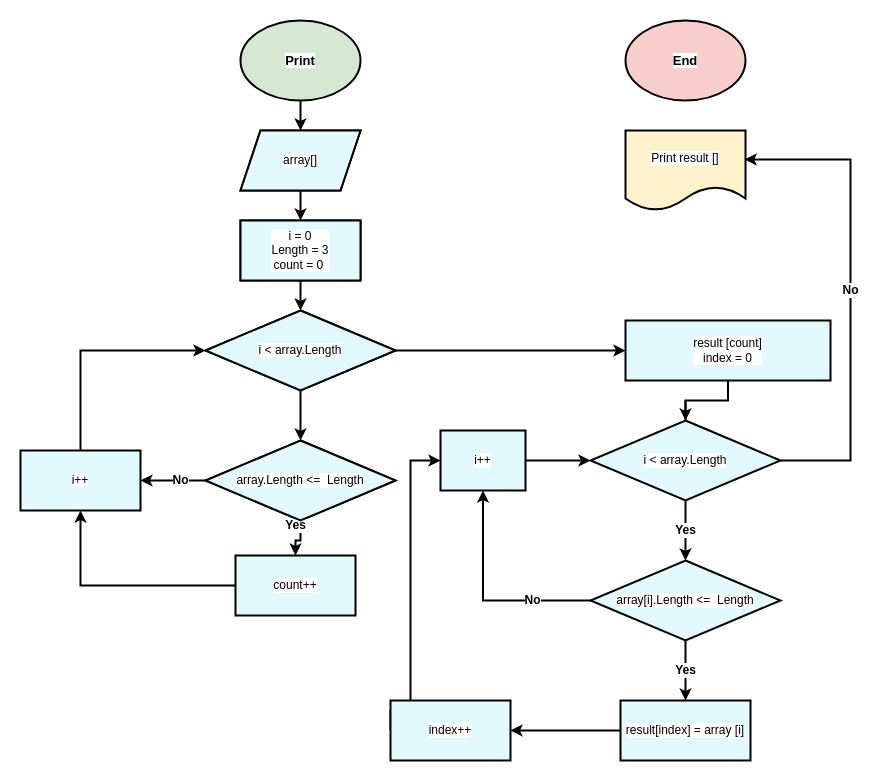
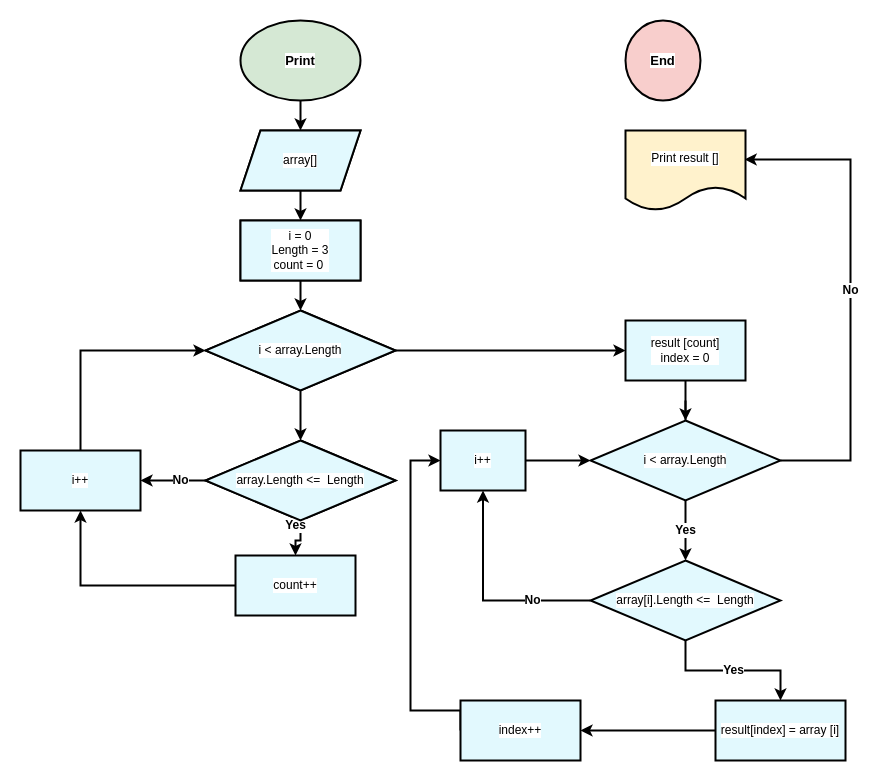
  <mxCell id="0" />
  <mxCell id="1" parent="0" />
  <mxCell id="2" value="" style="edgeStyle=orthogonalEdgeStyle;rounded=0;orthogonalLoop=1;jettySize=auto;html=1;strokeWidth=2;fontColor=#000000;labelBackgroundColor=#FFFFFF;" parent="1" source="3" target="5" edge="1"><mxGeometry relative="1" as="geometry" /></mxCell>
  <mxCell id="3" value="&lt;b&gt;&lt;font style=&quot;font-size: 13px;&quot;&gt;Print&lt;/font&gt;&lt;/b&gt;" style="ellipse;whiteSpace=wrap;html=1;fillColor=#d5e8d4;strokeColor=#000000;strokeWidth=2;fontColor=#000000;labelBackgroundColor=#FFFFFF;" parent="1" vertex="1"><mxGeometry x="240" y="20" width="120" height="80" as="geometry" /></mxCell>
  <mxCell id="4" value="" style="edgeStyle=orthogonalEdgeStyle;rounded=0;orthogonalLoop=1;jettySize=auto;html=1;strokeWidth=2;fontColor=#000000;labelBackgroundColor=#FFFFFF;" parent="1" source="5" target="7" edge="1"><mxGeometry relative="1" as="geometry" /></mxCell>
  <mxCell id="5" value="array[]" style="shape=parallelogram;perimeter=parallelogramPerimeter;whiteSpace=wrap;html=1;fixedSize=1;strokeWidth=2;fontColor=#000000;labelBackgroundColor=#FFFFFF;" parent="1" vertex="1"><mxGeometry x="240" y="130" width="120" height="60" as="geometry" /></mxCell>
  <mxCell id="6" value="" style="edgeStyle=orthogonalEdgeStyle;rounded=0;orthogonalLoop=1;jettySize=auto;html=1;strokeWidth=2;fontColor=#000000;labelBackgroundColor=#FFFFFF;" parent="1" source="7" target="10" edge="1"><mxGeometry relative="1" as="geometry" /></mxCell>
  <mxCell id="7" value="i = 0&lt;br&gt;Length = 3&lt;br&gt;count = 0&amp;nbsp;" style="rounded=0;whiteSpace=wrap;html=1;strokeWidth=2;fontColor=#000000;labelBackgroundColor=#FFFFFF;" parent="1" vertex="1"><mxGeometry x="240" y="220" width="120" height="60" as="geometry" /></mxCell>
  <mxCell id="8" value="" style="edgeStyle=orthogonalEdgeStyle;rounded=0;orthogonalLoop=1;jettySize=auto;html=1;strokeWidth=2;fontColor=#000000;labelBackgroundColor=#FFFFFF;" parent="1" source="10" target="15" edge="1"><mxGeometry relative="1" as="geometry" /></mxCell>
  <mxCell id="9" value="" style="edgeStyle=orthogonalEdgeStyle;rounded=0;orthogonalLoop=1;jettySize=auto;html=1;strokeWidth=2;fontColor=#000000;labelBackgroundColor=#FFFFFF;" parent="1" source="10" target="20" edge="1"><mxGeometry relative="1" as="geometry" /></mxCell>
  <mxCell id="10" value="i = array.Length" style="rhombus;whiteSpace=wrap;html=1;strokeWidth=2;fontColor=#000000;labelBackgroundColor=#FFFFFF;" parent="1" vertex="1"><mxGeometry x="205" y="310" width="190" height="80" as="geometry" /></mxCell>
  <mxCell id="11" style="edgeStyle=orthogonalEdgeStyle;rounded=0;orthogonalLoop=1;jettySize=auto;html=1;entryX=0;entryY=0.5;entryDx=0;entryDy=0;strokeWidth=2;fontColor=#000000;labelBackgroundColor=#FFFFFF;" parent="1" source="12" target="10" edge="1"><mxGeometry relative="1" as="geometry"><Array as="points"><mxPoint x="80" y="350" /></Array></mxGeometry></mxCell>
  <mxCell id="12" value="i++" style="rounded=0;whiteSpace=wrap;html=1;fontColor=#000000;labelBackgroundColor=#FFFFFF;" parent="1" vertex="1"><mxGeometry x="20" y="450" width="120" height="60" as="geometry" /></mxCell>
  <mxCell id="13" value="&lt;b&gt;&lt;font style=&quot;font-size: 12px;&quot;&gt;No&lt;/font&gt;&lt;/b&gt;" style="edgeStyle=orthogonalEdgeStyle;rounded=0;orthogonalLoop=1;jettySize=auto;html=1;strokeWidth=2;fontColor=#000000;labelBackgroundColor=#FFFFFF;" parent="1" source="15" target="12" edge="1"><mxGeometry x="-0.231" relative="1" as="geometry"><mxPoint as="offset" /></mxGeometry></mxCell>
  <mxCell id="14" value="" style="edgeStyle=orthogonalEdgeStyle;rounded=0;orthogonalLoop=1;jettySize=auto;html=1;strokeWidth=2;fontColor=#000000;labelBackgroundColor=#FFFFFF;" parent="1" source="15" target="17" edge="1"><mxGeometry relative="1" as="geometry" /></mxCell>
  <mxCell id="15" value="array.Length &amp;lt;=&amp;nbsp; Length" style="rhombus;whiteSpace=wrap;html=1;strokeWidth=2;fontColor=#000000;labelBackgroundColor=#FFFFFF;" parent="1" vertex="1"><mxGeometry x="205" y="440" width="190" height="80" as="geometry" /></mxCell>
  <mxCell id="16" value="&lt;font style=&quot;font-size: 12px;&quot;&gt;&lt;b&gt;Yes&lt;/b&gt;&lt;/font&gt;" style="edgeStyle=orthogonalEdgeStyle;rounded=0;orthogonalLoop=1;jettySize=auto;html=1;entryX=0.5;entryY=1;entryDx=0;entryDy=0;strokeWidth=2;fontColor=#000000;labelBackgroundColor=#FFFFFF;" parent="1" source="17" target="12" edge="1"><mxGeometry x="-1" y="-85" relative="1" as="geometry"><mxPoint x="60" y="25" as="offset" /></mxGeometry></mxCell>
  <mxCell id="17" value="count++" style="whiteSpace=wrap;html=1;fillColor=#E2F9FE;strokeWidth=2;fontColor=#000000;labelBackgroundColor=#FFFFFF;" parent="1" vertex="1"><mxGeometry x="235" y="555" width="120" height="60" as="geometry" /></mxCell>
  <mxCell id="18" value="" style="edgeStyle=orthogonalEdgeStyle;rounded=0;orthogonalLoop=1;jettySize=auto;html=1;strokeWidth=2;fontColor=#000000;labelBackgroundColor=#FFFFFF;" parent="1" source="32" edge="1"><mxGeometry relative="1" as="geometry"><mxPoint x="685" y="440" as="targetPoint" /></mxGeometry></mxCell>
  <mxCell id="19" value="&lt;font style=&quot;font-size: 12px;&quot;&gt;&lt;b&gt;No&lt;/b&gt;&lt;/font&gt;" style="edgeStyle=orthogonalEdgeStyle;rounded=0;orthogonalLoop=1;jettySize=auto;html=1;entryX=0.993;entryY=0.362;entryDx=0;entryDy=0;entryPerimeter=0;exitX=1;exitY=0.5;exitDx=0;exitDy=0;strokeWidth=2;fontColor=#000000;labelBackgroundColor=#FFFFFF;" parent="1" source="32" target="33" edge="1"><mxGeometry x="0.007" relative="1" as="geometry"><Array as="points"><mxPoint x="850" y="460" /><mxPoint x="850" y="159" /></Array><mxPoint as="offset" /></mxGeometry></mxCell>
- <mxCell id="20" value="result [count]&lt;br&gt;index = 0" style="rounded=0;whiteSpace=wrap;html=1;fillColor=#E2F9FE;strokeWidth=2;fontColor=#000000;labelBackgroundColor=#FFFFFF;" parent="1" vertex="1"><mxGeometry x="625" y="320" width="205" height="60" as="geometry" /></mxCell>
+ <mxCell id="20" value="result [count]&lt;br&gt;index = 0" style="rounded=0;whiteSpace=wrap;html=1;fillColor=#E2F9FE;strokeWidth=2;fontColor=#000000;labelBackgroundColor=#FFFFFF;" parent="1" vertex="1"><mxGeometry x="625" y="320" width="120" height="60" as="geometry" /></mxCell>
  <mxCell id="21" value="&lt;font style=&quot;font-size: 12px;&quot;&gt;&lt;b&gt;Yes&lt;/b&gt;&lt;/font&gt;" style="edgeStyle=orthogonalEdgeStyle;rounded=0;orthogonalLoop=1;jettySize=auto;html=1;strokeWidth=2;fontColor=#000000;labelBackgroundColor=#FFFFFF;" parent="1" source="23" target="25" edge="1"><mxGeometry relative="1" as="geometry" /></mxCell>
  <mxCell id="22" value="&lt;font style=&quot;font-size: 12px;&quot;&gt;&lt;b&gt;No&lt;/b&gt;&lt;/font&gt;" style="edgeStyle=orthogonalEdgeStyle;rounded=0;orthogonalLoop=1;jettySize=auto;html=1;entryX=0.5;entryY=1;entryDx=0;entryDy=0;strokeWidth=2;fontColor=#000000;labelBackgroundColor=#FFFFFF;" parent="1" source="23" target="29" edge="1"><mxGeometry x="-0.467" relative="1" as="geometry"><mxPoint x="480" y="570" as="targetPoint" /><mxPoint as="offset" /></mxGeometry></mxCell>
  <mxCell id="23" value="array[i].Length &amp;lt;=&amp;nbsp; Length" style="rhombus;whiteSpace=wrap;html=1;fillColor=#E2F9FE;strokeWidth=2;fontColor=#000000;labelBackgroundColor=#FFFFFF;" parent="1" vertex="1"><mxGeometry x="590" y="560" width="190" height="80" as="geometry" /></mxCell>
  <mxCell id="24" value="" style="edgeStyle=orthogonalEdgeStyle;rounded=0;orthogonalLoop=1;jettySize=auto;html=1;strokeWidth=2;fontColor=#000000;labelBackgroundColor=#FFFFFF;" parent="1" source="25" target="27" edge="1"><mxGeometry relative="1" as="geometry" /></mxCell>
- <mxCell id="25" value="result[index] = array [i]" style="rounded=0;whiteSpace=wrap;html=1;fillColor=#E2F9FE;strokeWidth=2;fontColor=#000000;labelBackgroundColor=#FFFFFF;" parent="1" vertex="1"><mxGeometry x="620" y="700" width="130" height="60" as="geometry" /></mxCell>
+ <mxCell id="25" value="result[index] = array [i]" style="rounded=0;whiteSpace=wrap;html=1;fillColor=#E2F9FE;strokeWidth=2;fontColor=#000000;labelBackgroundColor=#FFFFFF;" parent="1" vertex="1"><mxGeometry x="715" y="700" width="130" height="60" as="geometry" /></mxCell>
  <mxCell id="26" style="edgeStyle=orthogonalEdgeStyle;rounded=0;orthogonalLoop=1;jettySize=auto;html=1;entryX=0;entryY=0.5;entryDx=0;entryDy=0;exitX=0;exitY=0.5;exitDx=0;exitDy=0;strokeWidth=2;fontColor=#000000;labelBackgroundColor=#FFFFFF;" parent="1" source="27" target="29" edge="1"><mxGeometry relative="1" as="geometry"><Array as="points"><mxPoint x="410" y="710" /><mxPoint x="410" y="460" /></Array></mxGeometry></mxCell>
- <mxCell id="27" value="index++" style="rounded=0;whiteSpace=wrap;html=1;fillColor=#E2F9FE;strokeWidth=2;fontColor=#000000;labelBackgroundColor=#FFFFFF;" parent="1" vertex="1"><mxGeometry x="390" y="700" width="120" height="60" as="geometry" /></mxCell>
+ <mxCell id="27" value="index++" style="rounded=0;whiteSpace=wrap;html=1;fillColor=#E2F9FE;strokeWidth=2;fontColor=#000000;labelBackgroundColor=#FFFFFF;" parent="1" vertex="1"><mxGeometry x="460" y="700" width="120" height="60" as="geometry" /></mxCell>
  <mxCell id="28" style="edgeStyle=orthogonalEdgeStyle;rounded=0;orthogonalLoop=1;jettySize=auto;html=1;strokeWidth=2;fontColor=#000000;labelBackgroundColor=#FFFFFF;" parent="1" source="29" target="32" edge="1"><mxGeometry relative="1" as="geometry" /></mxCell>
  <mxCell id="29" value="i++" style="rounded=0;whiteSpace=wrap;html=1;fillColor=#E2F9FE;strokeWidth=2;fontColor=#000000;labelBackgroundColor=#FFFFFF;" parent="1" vertex="1"><mxGeometry x="440" y="430" width="85" height="60" as="geometry" /></mxCell>
  <mxCell id="30" value="" style="edgeStyle=orthogonalEdgeStyle;rounded=0;orthogonalLoop=1;jettySize=auto;html=1;strokeWidth=2;fontColor=#000000;labelBackgroundColor=#FFFFFF;" parent="1" source="20" target="32" edge="1"><mxGeometry relative="1" as="geometry"><mxPoint x="685" y="380" as="sourcePoint" /><mxPoint x="685" y="440" as="targetPoint" /></mxGeometry></mxCell>
  <mxCell id="31" value="&lt;b&gt;&lt;font style=&quot;font-size: 12px;&quot;&gt;Yes&lt;/font&gt;&lt;/b&gt;" style="edgeStyle=orthogonalEdgeStyle;rounded=0;orthogonalLoop=1;jettySize=auto;html=1;strokeWidth=2;fontColor=#000000;labelBackgroundColor=#FFFFFF;" parent="1" source="32" target="23" edge="1"><mxGeometry relative="1" as="geometry" /></mxCell>
  <mxCell id="32" value="i &amp;lt; array.Length" style="rhombus;whiteSpace=wrap;html=1;fillColor=#E2F9FE;strokeWidth=2;fontColor=#000000;labelBackgroundColor=#FFFFFF;" parent="1" vertex="1"><mxGeometry x="590" y="420" width="190" height="80" as="geometry" /></mxCell>
  <mxCell id="33" value="Print result []" style="shape=document;whiteSpace=wrap;html=1;boundedLbl=1;fillColor=#fff2cc;strokeColor=#000000;strokeWidth=2;fontColor=#000000;labelBackgroundColor=#FFFFFF;" parent="1" vertex="1"><mxGeometry x="625" y="130" width="120" height="80" as="geometry" /></mxCell>
- <mxCell id="34" value="&lt;b&gt;&lt;font style=&quot;font-size: 13px;&quot;&gt;End&lt;/font&gt;&lt;/b&gt;" style="ellipse;whiteSpace=wrap;html=1;fillColor=#f8cecc;strokeColor=#000000;strokeWidth=2;fontColor=#000000;labelBackgroundColor=#FFFFFF;" parent="1" vertex="1"><mxGeometry x="625" y="20" width="120" height="80" as="geometry" /></mxCell>
+ <mxCell id="34" value="&lt;b&gt;&lt;font style=&quot;font-size: 13px;&quot;&gt;End&lt;/font&gt;&lt;/b&gt;" style="ellipse;whiteSpace=wrap;html=1;fillColor=#f8cecc;strokeColor=#000000;strokeWidth=2;fontColor=#000000;labelBackgroundColor=#FFFFFF;" parent="1" vertex="1"><mxGeometry x="625" y="20" width="75" height="80" as="geometry" /></mxCell>
  <mxCell id="35" value="array[]" style="shape=parallelogram;perimeter=parallelogramPerimeter;whiteSpace=wrap;html=1;fixedSize=1;fillColor=#E2F9FE;strokeWidth=2;fontColor=#000000;labelBackgroundColor=#FFFFFF;" parent="1" vertex="1"><mxGeometry x="240" y="130" width="120" height="60" as="geometry" /></mxCell>
  <mxCell id="36" value="i = 0&lt;br&gt;Length = 3&lt;br&gt;count = 0&amp;nbsp;" style="rounded=0;whiteSpace=wrap;html=1;fillColor=#E2F9FE;strokeWidth=2;fontColor=#000000;labelBackgroundColor=#FFFFFF;" parent="1" vertex="1"><mxGeometry x="240" y="220" width="120" height="60" as="geometry" /></mxCell>
  <mxCell id="37" value="i &amp;lt; array.Length" style="rhombus;whiteSpace=wrap;html=1;fillColor=#E2F9FE;strokeWidth=2;fontColor=#000000;labelBackgroundColor=#FFFFFF;" parent="1" vertex="1"><mxGeometry x="205" y="310" width="190" height="80" as="geometry" /></mxCell>
  <mxCell id="38" value="i++" style="rounded=0;whiteSpace=wrap;html=1;fillColor=#E2F9FE;strokeWidth=2;fontColor=#000000;labelBackgroundColor=#FFFFFF;" parent="1" vertex="1"><mxGeometry x="20" y="450" width="120" height="60" as="geometry" /></mxCell>
  <mxCell id="39" value="array.Length &amp;lt;=&amp;nbsp; Length" style="rhombus;whiteSpace=wrap;html=1;fillColor=#E2F9FE;strokeWidth=2;fontColor=#000000;labelBackgroundColor=#FFFFFF;" parent="1" vertex="1"><mxGeometry x="205" y="440" width="190" height="80" as="geometry" /></mxCell>
